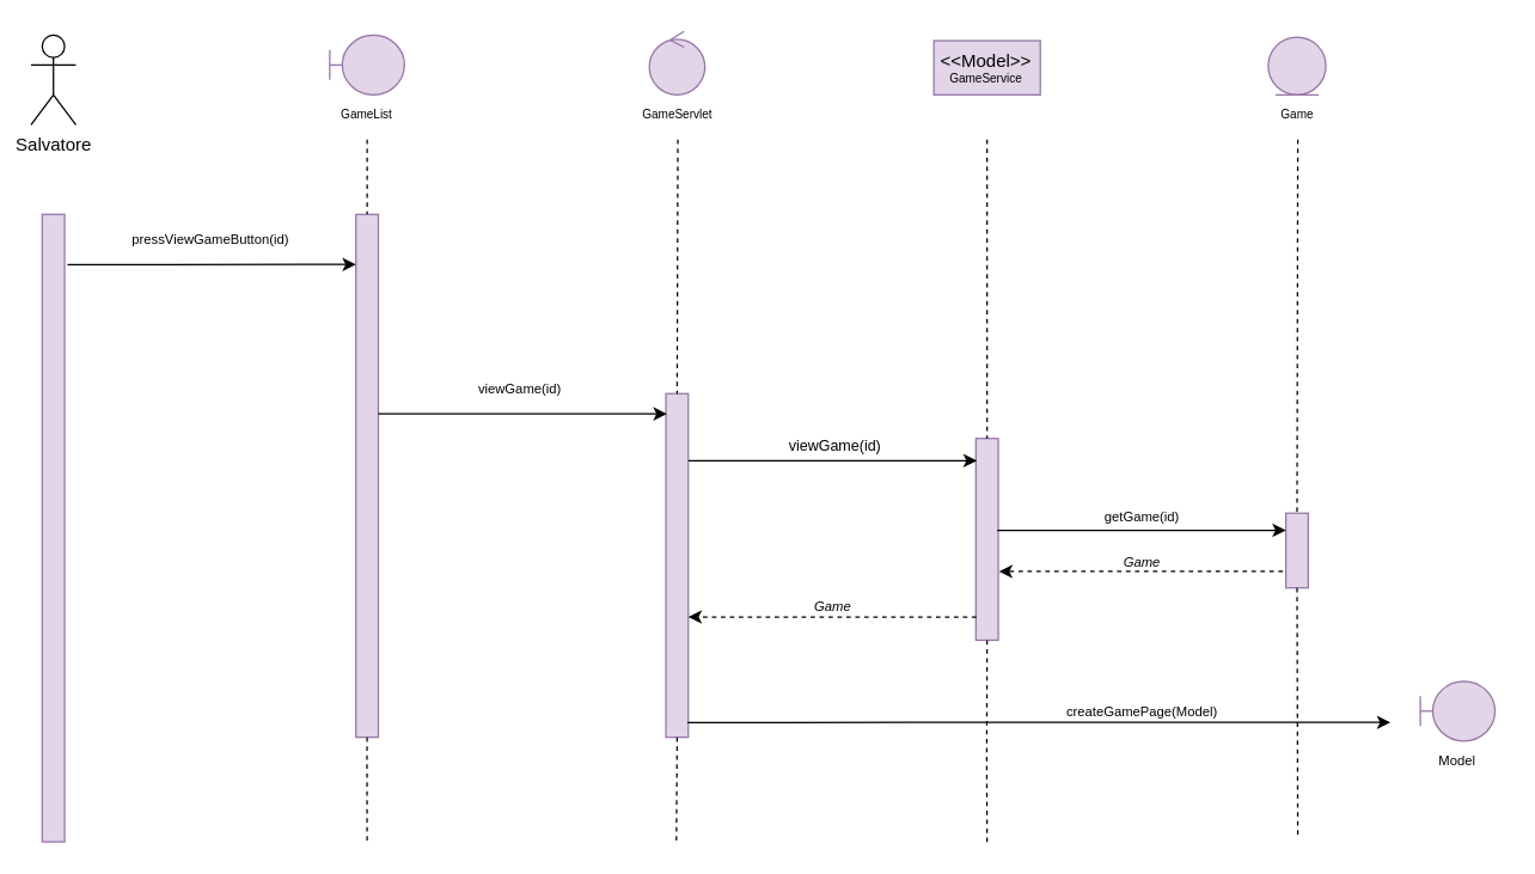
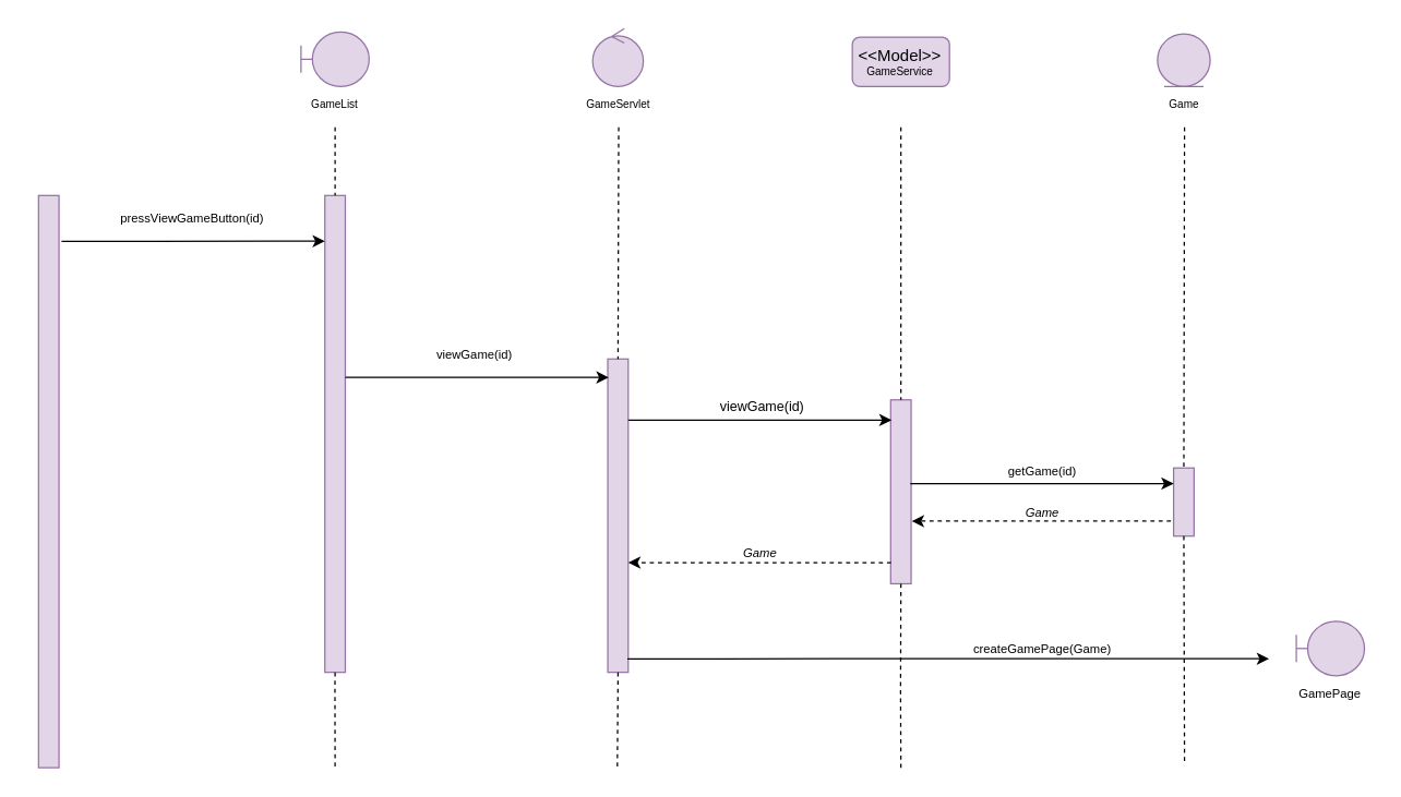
  <mxCell id="0" />
  <mxCell id="1" parent="0" />
- <mxCell id="2" value="Salvatore" style="shape=umlActor;verticalLabelPosition=bottom;verticalAlign=top;html=1;outlineConnect=0;" vertex="1" parent="1"><mxGeometry x="20" y="23" width="30" height="60" as="geometry" /></mxCell>
  <mxCell id="3" value="" style="rounded=0;whiteSpace=wrap;html=1;fillColor=#e1d5e7;strokeColor=#9673a6;" vertex="1" parent="1"><mxGeometry x="27.5" y="143" width="15" height="420" as="geometry" /></mxCell>
  <mxCell id="4" value="" style="rounded=0;whiteSpace=wrap;html=1;fillColor=#e1d5e7;strokeColor=#9673a6;" vertex="1" parent="1"><mxGeometry x="237.5" y="143" width="15" height="350" as="geometry" /></mxCell>
  <mxCell id="5" value="" style="endArrow=none;dashed=1;html=1;rounded=0;fontSize=8;entryX=0.5;entryY=0;entryDx=0;entryDy=0;exitX=0.5;exitY=1;exitDx=0;exitDy=0;" edge="1" parent="1" target="4"><mxGeometry width="50" height="50" relative="1" as="geometry"><mxPoint x="245" y="93" as="sourcePoint" /><mxPoint x="267.5" y="153" as="targetPoint" /></mxGeometry></mxCell>
  <mxCell id="6" value="&lt;div&gt;GameList&lt;/div&gt;" style="text;html=1;strokeColor=none;fillColor=none;align=center;verticalAlign=middle;whiteSpace=wrap;rounded=0;fontSize=8;" vertex="1" parent="1"><mxGeometry x="230" y="68" width="30" height="15" as="geometry" /></mxCell>
  <mxCell id="7" value="GameServlet" style="text;html=1;strokeColor=none;fillColor=none;align=center;verticalAlign=middle;whiteSpace=wrap;rounded=0;fontSize=8;" vertex="1" parent="1"><mxGeometry x="437.5" y="68" width="30" height="15" as="geometry" /></mxCell>
  <mxCell id="8" value="" style="rounded=0;whiteSpace=wrap;html=1;fillColor=#e1d5e7;strokeColor=#9673a6;" vertex="1" parent="1"><mxGeometry x="445" y="263" width="15" height="230" as="geometry" /></mxCell>
  <mxCell id="9" value="" style="endArrow=none;dashed=1;html=1;rounded=0;fontSize=8;entryX=0.5;entryY=0;entryDx=0;entryDy=0;" edge="1" parent="1" target="8"><mxGeometry width="50" height="50" relative="1" as="geometry"><mxPoint x="453" y="93" as="sourcePoint" /><mxPoint x="497.5" y="166.5" as="targetPoint" /></mxGeometry></mxCell>
  <mxCell id="10" value="" style="rounded=0;whiteSpace=wrap;html=1;fillColor=#e1d5e7;strokeColor=#9673a6;" vertex="1" parent="1"><mxGeometry x="652.5" y="293" width="15" height="135" as="geometry" /></mxCell>
  <mxCell id="11" value="" style="endArrow=none;dashed=1;html=1;rounded=0;fontSize=8;entryX=0.5;entryY=0;entryDx=0;entryDy=0;" edge="1" parent="1" target="10"><mxGeometry width="50" height="50" relative="1" as="geometry"><mxPoint x="660" y="93" as="sourcePoint" /><mxPoint x="682.5" y="191.5" as="targetPoint" /></mxGeometry></mxCell>
  <mxCell id="12" value="&lt;font style=&quot;font-size: 9px&quot;&gt;getGame(id)&lt;/font&gt;" style="text;html=1;strokeColor=none;fillColor=none;align=center;verticalAlign=middle;whiteSpace=wrap;rounded=0;fontSize=9;" vertex="1" parent="1"><mxGeometry x="669.38" y="335.5" width="190" height="20" as="geometry" /></mxCell>
  <mxCell id="13" value="" style="rounded=0;whiteSpace=wrap;html=1;fillColor=#e1d5e7;strokeColor=#9673a6;" vertex="1" parent="1"><mxGeometry x="860" y="343" width="15" height="50" as="geometry" /></mxCell>
  <mxCell id="14" value="" style="endArrow=none;dashed=1;html=1;rounded=0;fontSize=8;entryX=0.5;entryY=0;entryDx=0;entryDy=0;" edge="1" parent="1" target="13"><mxGeometry width="50" height="50" relative="1" as="geometry"><mxPoint x="868" y="93" as="sourcePoint" /><mxPoint x="794.66" y="284.25" as="targetPoint" /></mxGeometry></mxCell>
  <mxCell id="15" value="&lt;i&gt;Game&lt;/i&gt;" style="text;html=1;strokeColor=none;fillColor=none;align=center;verticalAlign=middle;whiteSpace=wrap;rounded=0;fontSize=9;" vertex="1" parent="1"><mxGeometry x="704.38" y="373" width="120" height="5" as="geometry" /></mxCell>
  <mxCell id="16" value="" style="endArrow=classic;html=1;rounded=0;dashed=1;fontSize=7;" edge="1" parent="1"><mxGeometry width="50" height="50" relative="1" as="geometry"><mxPoint x="858" y="382" as="sourcePoint" /><mxPoint x="668" y="382" as="targetPoint" /></mxGeometry></mxCell>
  <mxCell id="17" value="" style="endArrow=none;dashed=1;html=1;rounded=0;fontSize=8;exitX=0.5;exitY=1;exitDx=0;exitDy=0;" edge="1" parent="1" source="13"><mxGeometry width="50" height="50" relative="1" as="geometry"><mxPoint x="794.99" y="499.25" as="sourcePoint" /><mxPoint x="868" y="560" as="targetPoint" /></mxGeometry></mxCell>
  <mxCell id="18" value="" style="endArrow=none;dashed=1;html=1;rounded=0;fontSize=8;exitX=0.5;exitY=1;exitDx=0;exitDy=0;" edge="1" parent="1" source="10"><mxGeometry width="50" height="50" relative="1" as="geometry"><mxPoint x="660.25" y="476.5" as="sourcePoint" /><mxPoint x="660" y="563" as="targetPoint" /><Array as="points"><mxPoint x="659.76" y="506.5" /></Array></mxGeometry></mxCell>
  <mxCell id="19" value="" style="endArrow=none;dashed=1;html=1;rounded=0;fontSize=8;exitX=0.5;exitY=1;exitDx=0;exitDy=0;" edge="1" parent="1" source="8"><mxGeometry width="50" height="50" relative="1" as="geometry"><mxPoint x="452.94" y="473" as="sourcePoint" /><mxPoint x="452" y="563" as="targetPoint" /><Array as="points"><mxPoint x="452.45" y="503" /></Array></mxGeometry></mxCell>
  <mxCell id="20" value="" style="endArrow=none;dashed=1;html=1;rounded=0;fontSize=8;exitX=0.5;exitY=1;exitDx=0;exitDy=0;" edge="1" parent="1" source="4"><mxGeometry width="50" height="50" relative="1" as="geometry"><mxPoint x="245.38" y="473" as="sourcePoint" /><mxPoint x="245" y="563" as="targetPoint" /><Array as="points"><mxPoint x="244.89" y="503" /></Array></mxGeometry></mxCell>
  <mxCell id="21" value="Game" style="text;html=1;strokeColor=none;fillColor=none;align=center;verticalAlign=middle;whiteSpace=wrap;rounded=0;fontSize=8;" vertex="1" parent="1"><mxGeometry x="852.5" y="68" width="30" height="15" as="geometry" /></mxCell>
  <mxCell id="22" value="" style="endArrow=classic;html=1;rounded=0;exitX=1;exitY=0;exitDx=0;exitDy=0;entryX=-0.125;entryY=0.121;entryDx=0;entryDy=0;entryPerimeter=0;" edge="1" parent="1"><mxGeometry width="50" height="50" relative="1" as="geometry"><mxPoint x="252.5" y="276.57" as="sourcePoint" /><mxPoint x="445.625" y="276.5" as="targetPoint" /><Array as="points"><mxPoint x="300" y="276.57" /><mxPoint x="320" y="276.57" /></Array></mxGeometry></mxCell>
  <mxCell id="23" value="&lt;div style=&quot;font-size: 9px&quot;&gt;viewGame(id)&lt;/div&gt;" style="text;html=1;strokeColor=none;fillColor=none;align=center;verticalAlign=middle;whiteSpace=wrap;rounded=0;fontSize=9;" vertex="1" parent="1"><mxGeometry x="250" y="243" width="195" height="33.5" as="geometry" /></mxCell>
  <mxCell id="24" value="" style="endArrow=classic;html=1;rounded=0;exitX=1;exitY=0;exitDx=0;exitDy=0;entryX=-0.125;entryY=0.121;entryDx=0;entryDy=0;entryPerimeter=0;" edge="1" parent="1"><mxGeometry width="50" height="50" relative="1" as="geometry"><mxPoint x="44.38" y="176.57" as="sourcePoint" /><mxPoint x="237.505" y="176.5" as="targetPoint" /><Array as="points"><mxPoint x="91.88" y="176.57" /><mxPoint x="111.88" y="176.57" /></Array></mxGeometry></mxCell>
  <mxCell id="25" value="" style="endArrow=classic;html=1;rounded=0;exitX=1;exitY=0;exitDx=0;exitDy=0;entryX=-0.125;entryY=0.121;entryDx=0;entryDy=0;entryPerimeter=0;" edge="1" parent="1"><mxGeometry width="50" height="50" relative="1" as="geometry"><mxPoint x="460" y="307.93" as="sourcePoint" /><mxPoint x="653.125" y="307.86" as="targetPoint" /><Array as="points"><mxPoint x="507.5" y="307.93" /><mxPoint x="527.5" y="307.93" /></Array></mxGeometry></mxCell>
  <mxCell id="26" value="&lt;div style=&quot;font-size: 9px&quot;&gt;pressViewGameButton(id)&lt;/div&gt;" style="text;html=1;strokeColor=none;fillColor=none;align=center;verticalAlign=middle;whiteSpace=wrap;rounded=0;fontSize=9;" vertex="1" parent="1"><mxGeometry x="42.5" y="143" width="195" height="33.5" as="geometry" /></mxCell>
  <mxCell id="27" value="viewGame(id)" style="text;html=1;strokeColor=none;fillColor=none;align=center;verticalAlign=middle;whiteSpace=wrap;rounded=0;fontSize=10;" vertex="1" parent="1"><mxGeometry x="462.25" y="293" width="192.5" height="10" as="geometry" /></mxCell>
  <mxCell id="28" value="" style="endArrow=classic;html=1;rounded=0;exitX=1;exitY=0;exitDx=0;exitDy=0;entryX=-0.125;entryY=0.121;entryDx=0;entryDy=0;entryPerimeter=0;" edge="1" parent="1"><mxGeometry width="50" height="50" relative="1" as="geometry"><mxPoint x="666.88" y="354.57" as="sourcePoint" /><mxPoint x="860.005" y="354.5" as="targetPoint" /><Array as="points"><mxPoint x="714.38" y="354.57" /><mxPoint x="734.38" y="354.57" /></Array></mxGeometry></mxCell>
  <mxCell id="29" value="" style="endArrow=classic;html=1;rounded=0;exitX=1;exitY=0;exitDx=0;exitDy=0;" edge="1" parent="1"><mxGeometry width="50" height="50" relative="1" as="geometry"><mxPoint x="459.38" y="483.07" as="sourcePoint" /><mxPoint x="930" y="483" as="targetPoint" /><Array as="points"><mxPoint x="506.88" y="483.07" /><mxPoint x="526.88" y="483.07" /></Array></mxGeometry></mxCell>
- <mxCell id="30" value="createGamePage(Model)" style="text;html=1;strokeColor=none;fillColor=none;align=center;verticalAlign=middle;whiteSpace=wrap;rounded=0;fontSize=9;" vertex="1" parent="1"><mxGeometry x="694.38" y="473" width="140" height="5" as="geometry" /></mxCell>
+ <mxCell id="30" value="createGamePage(Game)" style="text;html=1;strokeColor=none;fillColor=none;align=center;verticalAlign=middle;whiteSpace=wrap;rounded=0;fontSize=9;" vertex="1" parent="1"><mxGeometry x="694.38" y="473" width="140" height="5" as="geometry" /></mxCell>
  <mxCell id="31" value="&lt;i&gt;Game&lt;/i&gt;" style="text;html=1;strokeColor=none;fillColor=none;align=center;verticalAlign=middle;whiteSpace=wrap;rounded=0;fontSize=9;" vertex="1" parent="1"><mxGeometry x="497.18" y="403" width="120" height="5" as="geometry" /></mxCell>
  <mxCell id="32" value="" style="endArrow=classic;html=1;rounded=0;dashed=1;fontSize=7;entryX=0.98;entryY=0.724;entryDx=0;entryDy=0;entryPerimeter=0;exitX=0;exitY=0.425;exitDx=0;exitDy=0;exitPerimeter=0;" edge="1" parent="1"><mxGeometry width="50" height="50" relative="1" as="geometry"><mxPoint x="652.8" y="412.5" as="sourcePoint" /><mxPoint x="460" y="412.46" as="targetPoint" /></mxGeometry></mxCell>
- <mxCell id="33" value="&lt;font style=&quot;font-size: 9px&quot;&gt;Model&lt;/font&gt;" style="text;html=1;strokeColor=none;fillColor=none;align=center;verticalAlign=middle;whiteSpace=wrap;rounded=0;" vertex="1" parent="1"><mxGeometry x="945" y="493" width="60" height="30" as="geometry" /></mxCell>
+ <mxCell id="33" value="&lt;font style=&quot;font-size: 9px&quot;&gt;GamePage&lt;/font&gt;" style="text;html=1;strokeColor=none;fillColor=none;align=center;verticalAlign=middle;whiteSpace=wrap;rounded=0;" vertex="1" parent="1"><mxGeometry x="945" y="493" width="60" height="30" as="geometry" /></mxCell>
  <mxCell id="34" value="" style="shape=umlBoundary;whiteSpace=wrap;html=1;fillColor=#e1d5e7;strokeColor=#9673a6;" vertex="1" parent="1"><mxGeometry x="220" y="23" width="50" height="40" as="geometry" /></mxCell>
  <mxCell id="35" value="" style="ellipse;shape=umlControl;whiteSpace=wrap;html=1;fillColor=#e1d5e7;strokeColor=#9673a6;" vertex="1" parent="1"><mxGeometry x="433.9" y="20.5" width="37.19" height="42.5" as="geometry" /></mxCell>
- <mxCell id="36" value="&lt;div&gt;&amp;lt;&amp;lt;Model&amp;gt;&amp;gt;&lt;/div&gt;&lt;div style=&quot;font-size: 8px&quot;&gt;GameService&lt;/div&gt;" style="rounded=0;whiteSpace=wrap;html=1;fillColor=#e1d5e7;strokeColor=#9673a6;" vertex="1" parent="1"><mxGeometry x="624.38" y="26.75" width="71.25" height="36.25" as="geometry" /></mxCell>
+ <mxCell id="36" value="&lt;div&gt;&amp;lt;&amp;lt;Model&amp;gt;&amp;gt;&lt;/div&gt;&lt;div style=&quot;font-size: 8px&quot;&gt;GameService&lt;/div&gt;" style="whiteSpace=wrap;html=1;fillColor=#e1d5e7;strokeColor=#9673a6;rounded=1;" vertex="1" parent="1"><mxGeometry x="624.38" y="26.75" width="71.25" height="36.25" as="geometry" /></mxCell>
  <mxCell id="37" value="" style="ellipse;shape=umlEntity;whiteSpace=wrap;html=1;fontSize=8;fillColor=#e1d5e7;strokeColor=#9673a6;" vertex="1" parent="1"><mxGeometry x="848.21" y="24.41" width="38.59" height="38.59" as="geometry" /></mxCell>
  <mxCell id="38" value="" style="shape=umlBoundary;whiteSpace=wrap;html=1;fillColor=#e1d5e7;strokeColor=#9673a6;" vertex="1" parent="1"><mxGeometry x="950" y="455.5" width="50" height="40" as="geometry" /></mxCell>
